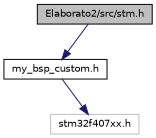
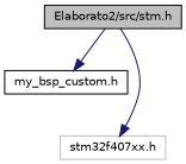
  digraph {
    node [color=black fillcolor=white fontname=Helvetica fontsize=10 shape=record style=filled]
    edge [color=midnightblue fontname=Helvetica fontsize=10 labelfontname=Helvetica labelfontsize=10 style=solid]
    n1 [fillcolor=grey75 fontcolor=black height=0.2 label="Elaborato2/src/stm.h" width=0.4]
    n2 [height=0.2 label="my_bsp_custom.h" width=0.4]
    n3 [color=grey75 height=0.2 label="stm32f407xx.h" width=0.4]
    n1 -> n2
-   n2 -> n3
+   n1 -> n3
  }
